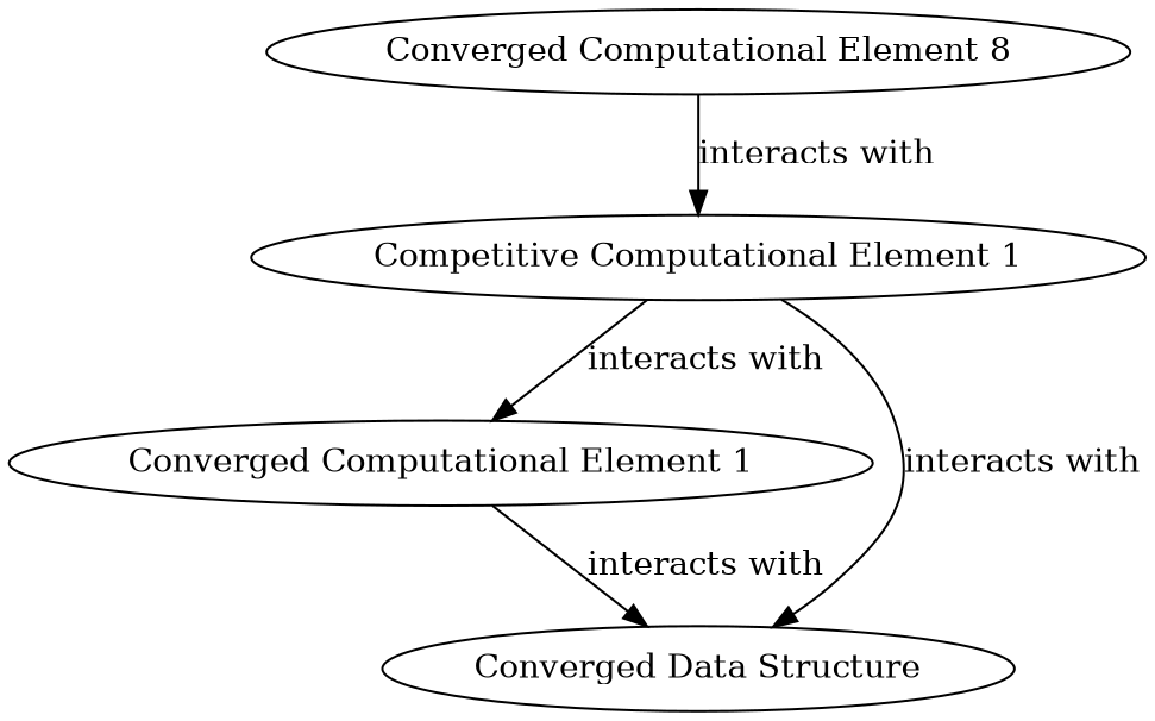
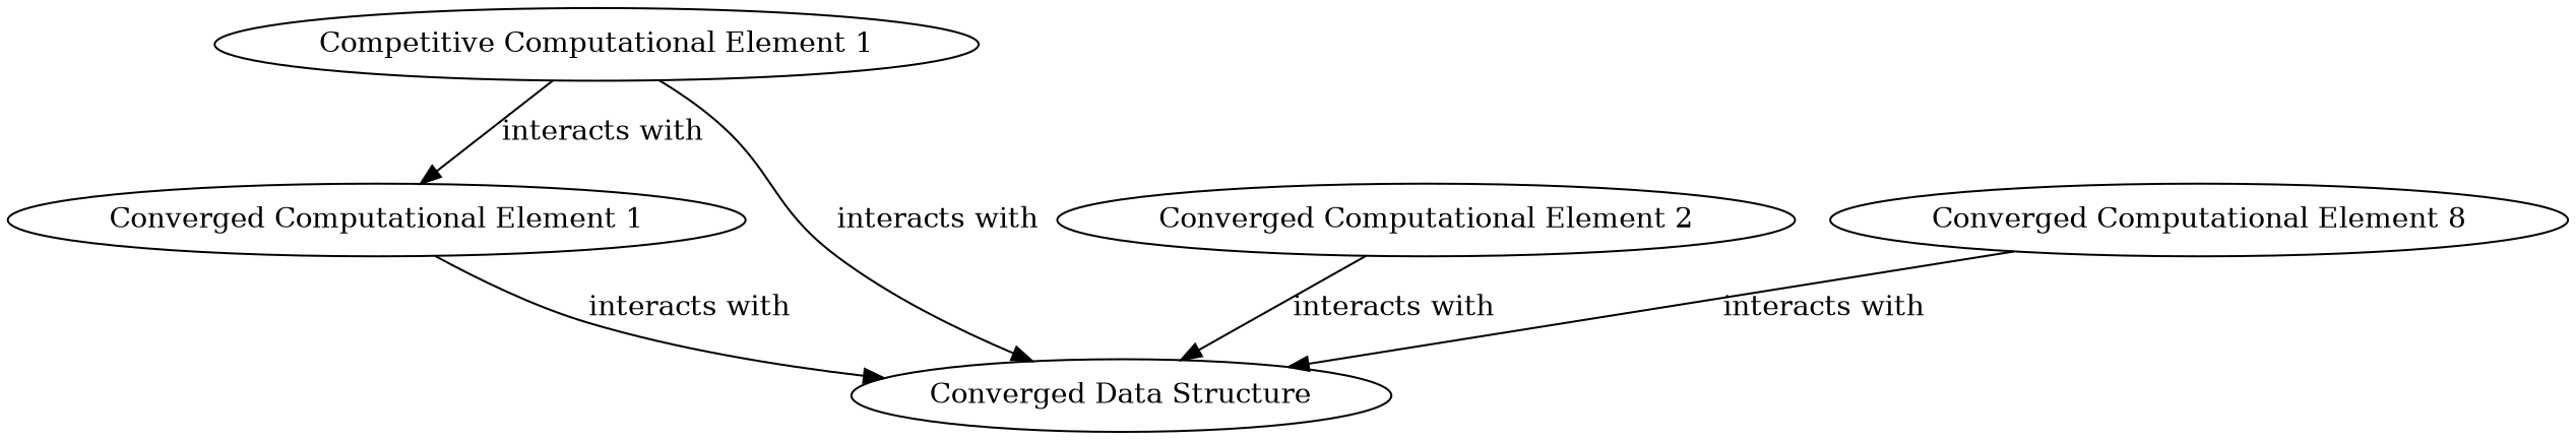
  digraph {
    "Competitive Computational Element 1"
    "Converged Computational Element 1"
    "Converged Data Structure"
+   "Converged Computational Element 2"
    n5 [label="Converged Computational Element 8"]
    "Competitive Computational Element 1" -> "Converged Computational Element 1" [label="interacts with"]
    "Competitive Computational Element 1" -> "Converged Data Structure" [label="interacts with"]
    "Converged Computational Element 1" -> "Converged Data Structure" [label="interacts with"]
-   n5 -> "Competitive Computational Element 1" [label="interacts with"]
+   "Converged Computational Element 2" -> "Converged Data Structure" [label="interacts with"]
+   n5 -> "Converged Data Structure" [label="interacts with"]
  }
